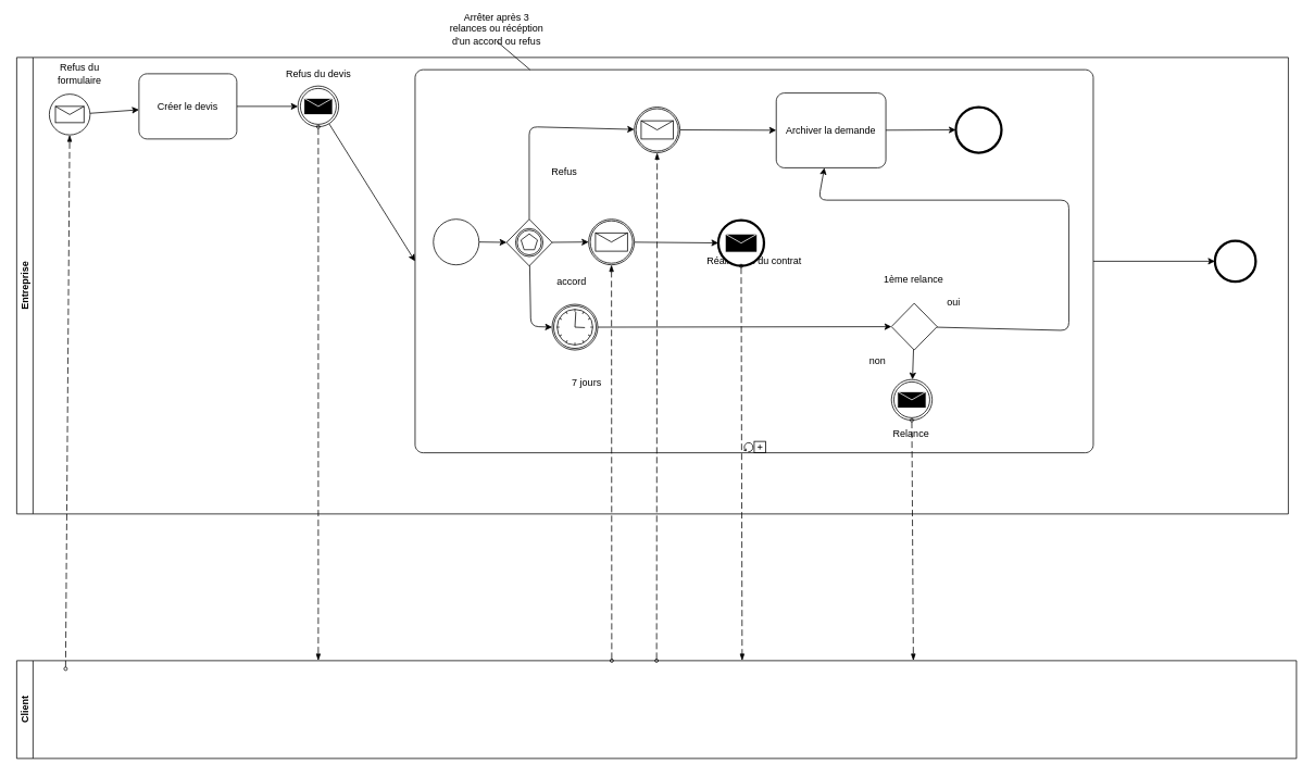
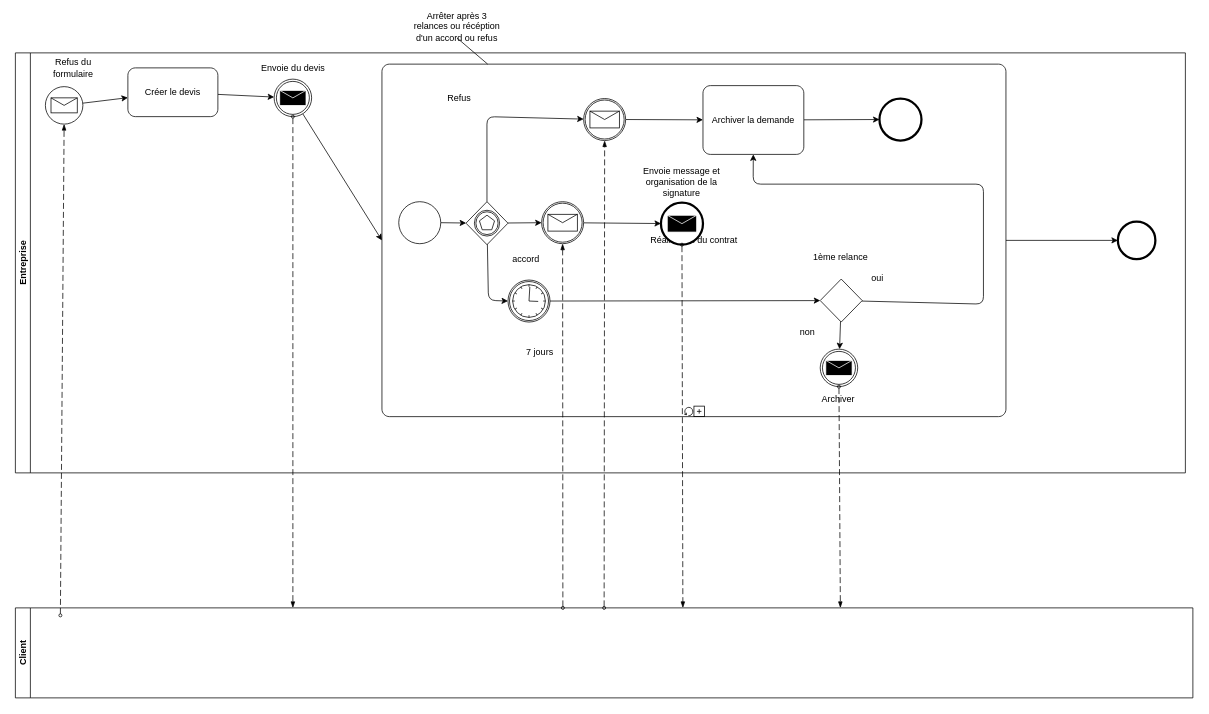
  <mxCell id="0" />
  <mxCell id="1" parent="0" />
  <mxCell id="2" value="Client" style="swimlane;startSize=20;horizontal=0;html=1;whiteSpace=wrap;" vertex="1" parent="1"><mxGeometry x="20" y="810" width="1570" height="120" as="geometry" /></mxCell>
  <mxCell id="3" value="Entreprise" style="swimlane;startSize=20;horizontal=0;html=1;whiteSpace=wrap;" vertex="1" parent="1"><mxGeometry x="20" y="70" width="1560" height="560" as="geometry" /></mxCell>
  <mxCell id="4" style="edgeStyle=none;html=1;" edge="1" parent="3" source="5" target="10"><mxGeometry relative="1" as="geometry" /></mxCell>
  <mxCell id="5" value="" style="points=[[0.145,0.145,0],[0.5,0,0],[0.855,0.145,0],[1,0.5,0],[0.855,0.855,0],[0.5,1,0],[0.145,0.855,0],[0,0.5,0]];shape=mxgraph.bpmn.event;html=1;verticalLabelPosition=bottom;labelBackgroundColor=#ffffff;verticalAlign=top;align=center;perimeter=ellipsePerimeter;outlineConnect=0;aspect=fixed;outline=standard;symbol=message;" vertex="1" parent="3"><mxGeometry x="40" y="45" width="50" height="50" as="geometry" /></mxCell>
  <mxCell id="6" value="Refus du formulaire" style="text;html=1;strokeColor=none;fillColor=none;align=center;verticalAlign=middle;whiteSpace=wrap;rounded=0;" vertex="1" parent="3"><mxGeometry x="30" y="5" width="95" height="30" as="geometry" /></mxCell>
  <mxCell id="7" style="edgeStyle=none;html=1;entryX=0;entryY=0.5;entryDx=0;entryDy=0;entryPerimeter=0;" edge="1" parent="3" source="8" target="13"><mxGeometry relative="1" as="geometry" /></mxCell>
  <mxCell id="8" value="" style="points=[[0.145,0.145,0],[0.5,0,0],[0.855,0.145,0],[1,0.5,0],[0.855,0.855,0],[0.5,1,0],[0.145,0.855,0],[0,0.5,0]];shape=mxgraph.bpmn.event;html=1;verticalLabelPosition=bottom;labelBackgroundColor=#ffffff;verticalAlign=top;align=center;perimeter=ellipsePerimeter;outlineConnect=0;aspect=fixed;outline=throwing;symbol=message;" vertex="1" parent="3"><mxGeometry x="345" y="35" width="50" height="50" as="geometry" /></mxCell>
  <mxCell id="9" style="edgeStyle=none;html=1;" edge="1" parent="3" source="10" target="8"><mxGeometry relative="1" as="geometry" /></mxCell>
- <mxCell id="10" value="Créer le devis" style="points=[[0.25,0,0],[0.5,0,0],[0.75,0,0],[1,0.25,0],[1,0.5,0],[1,0.75,0],[0.75,1,0],[0.5,1,0],[0.25,1,0],[0,0.75,0],[0,0.5,0],[0,0.25,0]];shape=mxgraph.bpmn.task;whiteSpace=wrap;rectStyle=rounded;size=10;html=1;taskMarker=abstract;" vertex="1" parent="3"><mxGeometry x="150" y="20" width="120" height="80" as="geometry" /></mxCell>
- <mxCell id="11" value="Refus du devis" style="text;html=1;align=center;verticalAlign=middle;resizable=0;points=[];autosize=1;strokeColor=none;fillColor=none;" vertex="1" parent="3"><mxGeometry x="315" y="5" width="110" height="30" as="geometry" /></mxCell>
+ <mxCell id="10" value="Créer le devis" style="points=[[0.25,0,0],[0.5,0,0],[0.75,0,0],[1,0.25,0],[1,0.5,0],[1,0.75,0],[0.75,1,0],[0.5,1,0],[0.25,1,0],[0,0.75,0],[0,0.5,0],[0,0.25,0]];shape=mxgraph.bpmn.task;whiteSpace=wrap;rectStyle=rounded;size=10;html=1;taskMarker=abstract;" vertex="1" parent="3"><mxGeometry x="150" y="20" width="120" height="65" as="geometry" /></mxCell>
+ <mxCell id="11" value="Envoie du devis" style="text;html=1;align=center;verticalAlign=middle;resizable=0;points=[];autosize=1;strokeColor=none;fillColor=none;" vertex="1" parent="3"><mxGeometry x="315" y="5" width="110" height="30" as="geometry" /></mxCell>
  <mxCell id="12" style="edgeStyle=none;html=1;" edge="1" parent="3" source="13" target="42"><mxGeometry relative="1" as="geometry" /></mxCell>
  <mxCell id="13" value="Réalisation du contrat" style="points=[[0.25,0,0],[0.5,0,0],[0.75,0,0],[1,0.25,0],[1,0.5,0],[1,0.75,0],[0.75,1,0],[0.5,1,0],[0.25,1,0],[0,0.75,0],[0,0.5,0],[0,0.25,0]];shape=mxgraph.bpmn.task;whiteSpace=wrap;rectStyle=rounded;size=10;html=1;taskMarker=abstract;isLoopStandard=1;isLoopSub=1;container=1;dropTarget=1;" vertex="1" parent="3"><mxGeometry x="488.75" y="15" width="832" height="470" as="geometry"><mxRectangle x="488.75" y="15" width="200" height="90" as="alternateBounds" /></mxGeometry></mxCell>
  <mxCell id="14" style="edgeStyle=none;html=1;" edge="1" parent="13" source="15" target="18"><mxGeometry relative="1" as="geometry" /></mxCell>
  <mxCell id="15" value="" style="points=[[0.145,0.145,0],[0.5,0,0],[0.855,0.145,0],[1,0.5,0],[0.855,0.855,0],[0.5,1,0],[0.145,0.855,0],[0,0.5,0]];shape=mxgraph.bpmn.event;html=1;verticalLabelPosition=bottom;labelBackgroundColor=#ffffff;verticalAlign=top;align=center;perimeter=ellipsePerimeter;outlineConnect=0;aspect=fixed;outline=standard;symbol=general;" vertex="1" parent="13"><mxGeometry x="22.411" y="183.415" width="56.027" height="56.027" as="geometry" /></mxCell>
  <mxCell id="16" style="edgeStyle=none;html=1;" edge="1" parent="13" source="18" target="22"><mxGeometry relative="1" as="geometry" /></mxCell>
  <mxCell id="17" style="edgeStyle=none;html=1;" edge="1" parent="13" source="18" target="20"><mxGeometry relative="1" as="geometry"><Array as="points"><mxPoint x="140" y="70" /></Array></mxGeometry></mxCell>
  <mxCell id="18" value="" style="points=[[0.25,0.25,0],[0.5,0,0],[0.75,0.25,0],[1,0.5,0],[0.75,0.75,0],[0.5,1,0],[0.25,0.75,0],[0,0.5,0]];shape=mxgraph.bpmn.gateway2;html=1;verticalLabelPosition=bottom;labelBackgroundColor=#ffffff;verticalAlign=top;align=center;perimeter=rhombusPerimeter;outlineConnect=0;outline=catching;symbol=multiple;" vertex="1" parent="13"><mxGeometry x="112.054" y="183.415" width="56.027" height="57.317" as="geometry" /></mxCell>
  <mxCell id="19" style="edgeStyle=none;html=1;" edge="1" parent="13" source="20" target="26"><mxGeometry relative="1" as="geometry" /></mxCell>
  <mxCell id="20" value="" style="points=[[0.145,0.145,0],[0.5,0,0],[0.855,0.145,0],[1,0.5,0],[0.855,0.855,0],[0.5,1,0],[0.145,0.855,0],[0,0.5,0]];shape=mxgraph.bpmn.event;html=1;verticalLabelPosition=bottom;labelBackgroundColor=#ffffff;verticalAlign=top;align=center;perimeter=ellipsePerimeter;outlineConnect=0;aspect=fixed;outline=catching;symbol=message;" vertex="1" parent="13"><mxGeometry x="268.929" y="45.854" width="56.027" height="56.027" as="geometry" /></mxCell>
  <mxCell id="21" style="edgeStyle=none;html=1;" edge="1" parent="13" source="22" target="28"><mxGeometry relative="1" as="geometry" /></mxCell>
  <mxCell id="22" value="" style="points=[[0.145,0.145,0],[0.5,0,0],[0.855,0.145,0],[1,0.5,0],[0.855,0.855,0],[0.5,1,0],[0.145,0.855,0],[0,0.5,0]];shape=mxgraph.bpmn.event;html=1;verticalLabelPosition=bottom;labelBackgroundColor=#ffffff;verticalAlign=top;align=center;perimeter=ellipsePerimeter;outlineConnect=0;aspect=fixed;outline=catching;symbol=message;" vertex="1" parent="13"><mxGeometry x="212.899" y="183.415" width="56.027" height="56.027" as="geometry" /></mxCell>
  <mxCell id="23" style="edgeStyle=none;html=1;" edge="1" parent="13" source="24" target="33"><mxGeometry relative="1" as="geometry" /></mxCell>
  <mxCell id="24" value="" style="points=[[0.145,0.145,0],[0.5,0,0],[0.855,0.145,0],[1,0.5,0],[0.855,0.855,0],[0.5,1,0],[0.145,0.855,0],[0,0.5,0]];shape=mxgraph.bpmn.event;html=1;verticalLabelPosition=bottom;labelBackgroundColor=#ffffff;verticalAlign=top;align=center;perimeter=ellipsePerimeter;outlineConnect=0;aspect=fixed;outline=catching;symbol=timer;" vertex="1" parent="13"><mxGeometry x="168.079" y="287.876" width="56.027" height="56.027" as="geometry" /></mxCell>
  <mxCell id="25" style="edgeStyle=none;html=1;entryX=0;entryY=0.5;entryDx=0;entryDy=0;entryPerimeter=0;" edge="1" parent="13" source="26" target="27"><mxGeometry relative="1" as="geometry" /></mxCell>
- <mxCell id="26" value="Archiver la demande" style="points=[[0.25,0,0],[0.5,0,0],[0.75,0,0],[1,0.25,0],[1,0.5,0],[1,0.75,0],[0.75,1,0],[0.5,1,0],[0.25,1,0],[0,0.75,0],[0,0.5,0],[0,0.25,0]];shape=mxgraph.bpmn.task;whiteSpace=wrap;rectStyle=rounded;size=10;html=1;taskMarker=abstract;" vertex="1" parent="13"><mxGeometry x="443.046" y="28.659" width="134.465" height="91.707" as="geometry" /></mxCell>
+ <mxCell id="26" value="Archiver la demande" style="points=[[0.25,0,0],[0.5,0,0],[0.75,0,0],[1,0.25,0],[1,0.5,0],[1,0.75,0],[0.75,1,0],[0.5,1,0],[0.25,1,0],[0,0.75,0],[0,0.5,0],[0,0.25,0]];shape=mxgraph.bpmn.task;whiteSpace=wrap;rectStyle=rounded;size=10;html=1;taskMarker=abstract;" vertex="1" parent="13"><mxGeometry x="428.046" y="28.659" width="134.465" height="91.707" as="geometry" /></mxCell>
  <mxCell id="27" value="" style="points=[[0.145,0.145,0],[0.5,0,0],[0.855,0.145,0],[1,0.5,0],[0.855,0.855,0],[0.5,1,0],[0.145,0.855,0],[0,0.5,0]];shape=mxgraph.bpmn.event;html=1;verticalLabelPosition=bottom;labelBackgroundColor=#ffffff;verticalAlign=top;align=center;perimeter=ellipsePerimeter;outlineConnect=0;aspect=fixed;outline=end;symbol=terminate2;" vertex="1" parent="13"><mxGeometry x="663.359" y="45.854" width="56.027" height="56.027" as="geometry" /></mxCell>
  <mxCell id="28" value="" style="points=[[0.145,0.145,0],[0.5,0,0],[0.855,0.145,0],[1,0.5,0],[0.855,0.855,0],[0.5,1,0],[0.145,0.855,0],[0,0.5,0]];shape=mxgraph.bpmn.event;html=1;verticalLabelPosition=bottom;labelBackgroundColor=#ffffff;verticalAlign=top;align=center;perimeter=ellipsePerimeter;outlineConnect=0;aspect=fixed;outline=end;symbol=message;" vertex="1" parent="13"><mxGeometry x="372.019" y="184.705" width="56.027" height="56.027" as="geometry" /></mxCell>
+ <mxCell id="29" value="Envoie message et organisation de la signature" style="text;html=1;strokeColor=none;fillColor=none;align=center;verticalAlign=middle;whiteSpace=wrap;rounded=0;" vertex="1" parent="13"><mxGeometry x="342.325" y="139.999" width="115.415" height="34.39" as="geometry" /></mxCell>
  <mxCell id="30" value="7 jours" style="text;html=1;strokeColor=none;fillColor=none;align=center;verticalAlign=middle;whiteSpace=wrap;rounded=0;" vertex="1" parent="13"><mxGeometry x="176.997" y="366.83" width="67.232" height="34.39" as="geometry" /></mxCell>
  <mxCell id="31" style="edgeStyle=none;html=1;" edge="1" parent="13" source="33" target="35"><mxGeometry relative="1" as="geometry" /></mxCell>
  <mxCell id="32" style="edgeStyle=none;html=1;" edge="1" parent="13" source="33" target="26"><mxGeometry relative="1" as="geometry"><mxPoint x="822" y="150" as="targetPoint" /><Array as="points"><mxPoint x="802" y="320" /><mxPoint x="802" y="160" /><mxPoint x="495" y="160" /></Array></mxGeometry></mxCell>
  <mxCell id="33" value="" style="points=[[0.25,0.25,0],[0.5,0,0],[0.75,0.25,0],[1,0.5,0],[0.75,0.75,0],[0.5,1,0],[0.25,0.75,0],[0,0.5,0]];shape=mxgraph.bpmn.gateway2;html=1;verticalLabelPosition=bottom;labelBackgroundColor=#ffffff;verticalAlign=top;align=center;perimeter=rhombusPerimeter;outlineConnect=0;outline=none;symbol=none;" vertex="1" parent="13"><mxGeometry x="584.351" y="286.586" width="56.027" height="57.317" as="geometry" /></mxCell>
  <mxCell id="34" value="1ème relance" style="text;html=1;strokeColor=none;fillColor=none;align=center;verticalAlign=middle;whiteSpace=wrap;rounded=0;" vertex="1" parent="13"><mxGeometry x="570.626" y="240.735" width="83.48" height="34.39" as="geometry" /></mxCell>
  <mxCell id="35" value="" style="points=[[0.145,0.145,0],[0.5,0,0],[0.855,0.145,0],[1,0.5,0],[0.855,0.855,0],[0.5,1,0],[0.145,0.855,0],[0,0.5,0]];shape=mxgraph.bpmn.event;html=1;verticalLabelPosition=bottom;labelBackgroundColor=#ffffff;verticalAlign=top;align=center;perimeter=ellipsePerimeter;outlineConnect=0;aspect=fixed;outline=throwing;symbol=message;" vertex="1" parent="13"><mxGeometry x="584.36" y="380" width="50" height="50" as="geometry" /></mxCell>
  <mxCell id="36" style="edgeStyle=none;html=1;" edge="1" parent="13" source="18" target="24"><mxGeometry relative="1" as="geometry"><mxPoint x="248.067" y="450.732" as="sourcePoint" /><mxPoint x="383.167" y="530.541" as="targetPoint" /><Array as="points"><mxPoint x="142" y="315" /></Array></mxGeometry></mxCell>
- <mxCell id="37" value="Relance" style="text;html=1;strokeColor=none;fillColor=none;align=center;verticalAlign=middle;whiteSpace=wrap;rounded=0;" vertex="1" parent="13"><mxGeometry x="567.616" y="429.995" width="83.48" height="34.39" as="geometry" /></mxCell>
+ <mxCell id="37" value="Archiver" style="text;html=1;strokeColor=none;fillColor=none;align=center;verticalAlign=middle;whiteSpace=wrap;rounded=0;" vertex="1" parent="13"><mxGeometry x="567.616" y="429.995" width="83.48" height="34.39" as="geometry" /></mxCell>
  <mxCell id="38" value="non" style="text;html=1;strokeColor=none;fillColor=none;align=center;verticalAlign=middle;whiteSpace=wrap;rounded=0;" vertex="1" parent="13"><mxGeometry x="542" y="340" width="50.97" height="34.39" as="geometry" /></mxCell>
  <mxCell id="39" value="oui" style="text;html=1;align=center;verticalAlign=middle;resizable=0;points=[];autosize=1;strokeColor=none;fillColor=none;" vertex="1" parent="13"><mxGeometry x="640.38" y="270.0" width="40" height="30" as="geometry" /></mxCell>
  <mxCell id="40" value="accord" style="text;html=1;strokeColor=none;fillColor=none;align=center;verticalAlign=middle;whiteSpace=wrap;rounded=0;" vertex="1" parent="13"><mxGeometry x="162" y="245.13" width="60" height="30" as="geometry" /></mxCell>
- <mxCell id="41" value="Refus" style="text;html=1;strokeColor=none;fillColor=none;align=center;verticalAlign=middle;whiteSpace=wrap;rounded=0;" vertex="1" parent="13"><mxGeometry x="152.9" y="110" width="60" height="30" as="geometry" /></mxCell>
+ <mxCell id="41" value="Refus" style="text;html=1;strokeColor=none;fillColor=none;align=center;verticalAlign=middle;whiteSpace=wrap;rounded=0;" vertex="1" parent="13"><mxGeometry x="72.9" y="30" width="60" height="30" as="geometry" /></mxCell>
  <mxCell id="42" value="" style="points=[[0.145,0.145,0],[0.5,0,0],[0.855,0.145,0],[1,0.5,0],[0.855,0.855,0],[0.5,1,0],[0.145,0.855,0],[0,0.5,0]];shape=mxgraph.bpmn.event;html=1;verticalLabelPosition=bottom;labelBackgroundColor=#ffffff;verticalAlign=top;align=center;perimeter=ellipsePerimeter;outlineConnect=0;aspect=fixed;outline=end;symbol=terminate2;" vertex="1" parent="3"><mxGeometry x="1470" y="225" width="50" height="50" as="geometry" /></mxCell>
  <mxCell id="43" value="" style="dashed=1;dashPattern=8 4;endArrow=blockThin;endFill=1;startArrow=oval;startFill=0;endSize=6;startSize=4;html=1;exitX=0.5;exitY=1;exitDx=0;exitDy=0;exitPerimeter=0;" edge="1" parent="1" source="8"><mxGeometry width="160" relative="1" as="geometry"><mxPoint x="440" y="20" as="sourcePoint" /><mxPoint x="390" y="810" as="targetPoint" /></mxGeometry></mxCell>
  <mxCell id="44" value="Arrêter après 3 relances ou récéption d'un accord ou refus" style="text;html=1;strokeColor=none;fillColor=none;align=center;verticalAlign=middle;whiteSpace=wrap;rounded=0;" vertex="1" parent="1"><mxGeometry x="550" y="20" width="117.5" height="30" as="geometry" /></mxCell>
  <mxCell id="45" value="" style="endArrow=none;html=1;entryX=0.5;entryY=1;entryDx=0;entryDy=0;" edge="1" parent="1" target="44" source="13"><mxGeometry width="50" height="50" relative="1" as="geometry"><mxPoint x="1142" y="170" as="sourcePoint" /><mxPoint x="1262" y="150" as="targetPoint" /></mxGeometry></mxCell>
  <mxCell id="46" value="" style="dashed=1;dashPattern=8 4;endArrow=blockThin;endFill=1;startArrow=oval;startFill=0;endSize=6;startSize=4;html=1;entryX=0.5;entryY=1;entryDx=0;entryDy=0;entryPerimeter=0;" edge="1" parent="1" target="5"><mxGeometry width="160" relative="1" as="geometry"><mxPoint x="80" y="820" as="sourcePoint" /><mxPoint x="480" y="360" as="targetPoint" /></mxGeometry></mxCell>
  <mxCell id="47" value="" style="dashed=1;dashPattern=8 4;endArrow=blockThin;endFill=1;startArrow=oval;startFill=0;endSize=6;startSize=4;html=1;exitX=0.5;exitY=0;exitDx=0;exitDy=0;" edge="1" parent="1" source="37"><mxGeometry width="160" relative="1" as="geometry"><mxPoint x="990" y="700" as="sourcePoint" /><mxPoint x="1120" y="810" as="targetPoint" /></mxGeometry></mxCell>
  <mxCell id="48" value="" style="dashed=1;dashPattern=8 4;endArrow=blockThin;endFill=1;startArrow=oval;startFill=0;endSize=6;startSize=4;html=1;exitX=0.5;exitY=1;exitDx=0;exitDy=0;exitPerimeter=0;" edge="1" parent="1" source="28"><mxGeometry width="160" relative="1" as="geometry"><mxPoint x="1140" y="400" as="sourcePoint" /><mxPoint x="910" y="810" as="targetPoint" /></mxGeometry></mxCell>
  <mxCell id="49" value="" style="dashed=1;dashPattern=8 4;endArrow=blockThin;endFill=1;startArrow=oval;startFill=0;endSize=6;startSize=4;html=1;entryX=0.5;entryY=1;entryDx=0;entryDy=0;entryPerimeter=0;" edge="1" parent="1" target="22"><mxGeometry width="160" relative="1" as="geometry"><mxPoint x="750" y="810" as="sourcePoint" /><mxPoint x="1000" y="550" as="targetPoint" /></mxGeometry></mxCell>
  <mxCell id="50" value="" style="dashed=1;dashPattern=8 4;endArrow=blockThin;endFill=1;startArrow=oval;startFill=0;endSize=6;startSize=4;html=1;entryX=0.5;entryY=1;entryDx=0;entryDy=0;entryPerimeter=0;exitX=0.5;exitY=0;exitDx=0;exitDy=0;" edge="1" parent="1" source="2" target="20"><mxGeometry width="160" relative="1" as="geometry"><mxPoint x="840" y="400" as="sourcePoint" /><mxPoint x="1000" y="400" as="targetPoint" /></mxGeometry></mxCell>
